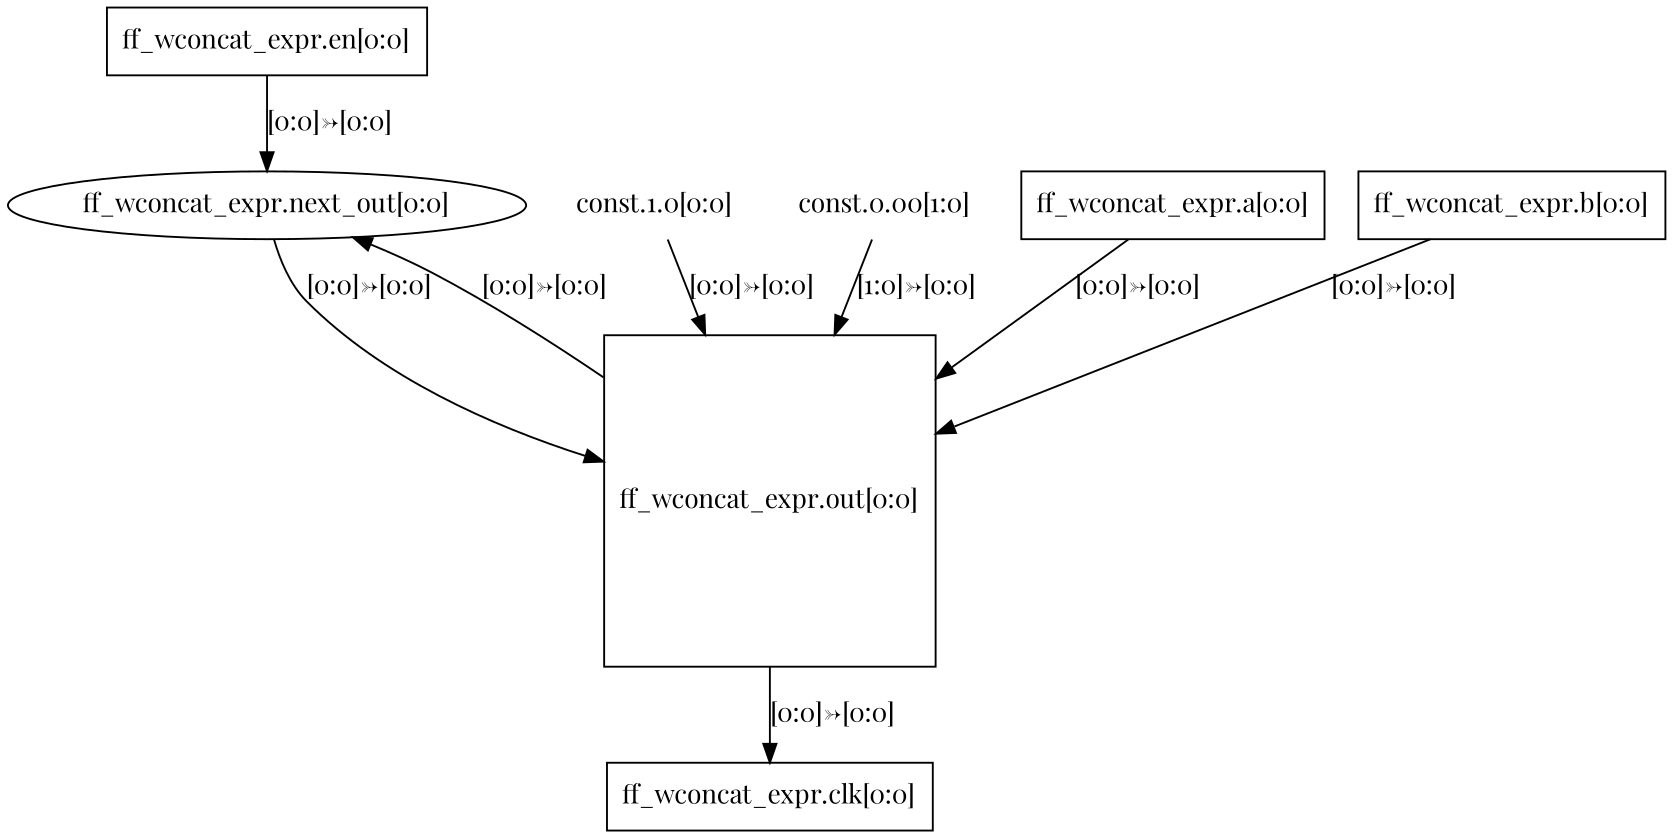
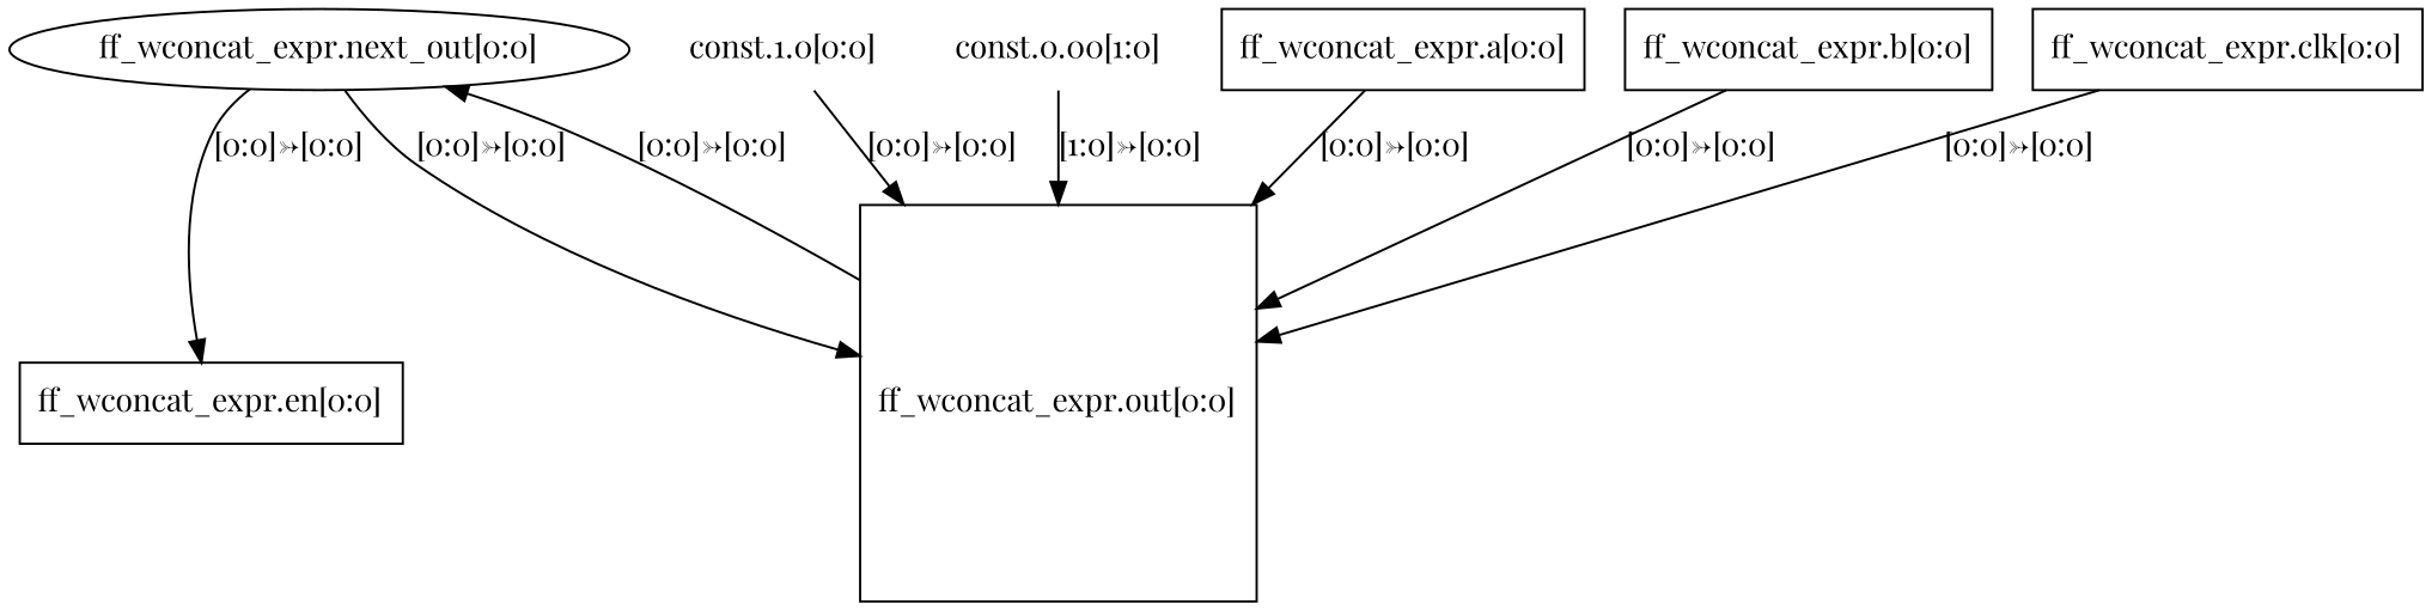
  digraph {
    fontname="Playfair Display"
    node [fontname="Playfair Display" shape=rectangle]
    edge [fontname="Playfair Display"]
    n1 [label="ff_wconcat_expr.en[0:0]"]
    n2 [label="ff_wconcat_expr.next_out[0:0]" shape=ellipse]
    n3 [label="ff_wconcat_expr.out[0:0]" shape=square]
    n4 [label="const.1.0[0:0]" shape=none]
    n5 [label="const.0.00[1:0]" shape=none]
    n6 [label="ff_wconcat_expr.a[0:0]"]
    n7 [label="ff_wconcat_expr.b[0:0]"]
    n8 [label="ff_wconcat_expr.clk[0:0]"]
-   n1 -> n2 [label="[0:0]->[0:0]"]
+   n2 -> n1 [label="[0:0]->[0:0]"]
    n2 -> n3 [label="[0:0]->[0:0]"]
    n3 -> n2 [label="[0:0]->[0:0]"]
    n4 -> n3 [label="[0:0]->[0:0]"]
    n5 -> n3 [label="[1:0]->[0:0]"]
    n6 -> n3 [label="[0:0]->[0:0]"]
    n7 -> n3 [label="[0:0]->[0:0]"]
-   n3 -> n8 [label="[0:0]->[0:0]"]
+   n8 -> n3 [label="[0:0]->[0:0]"]
  }
